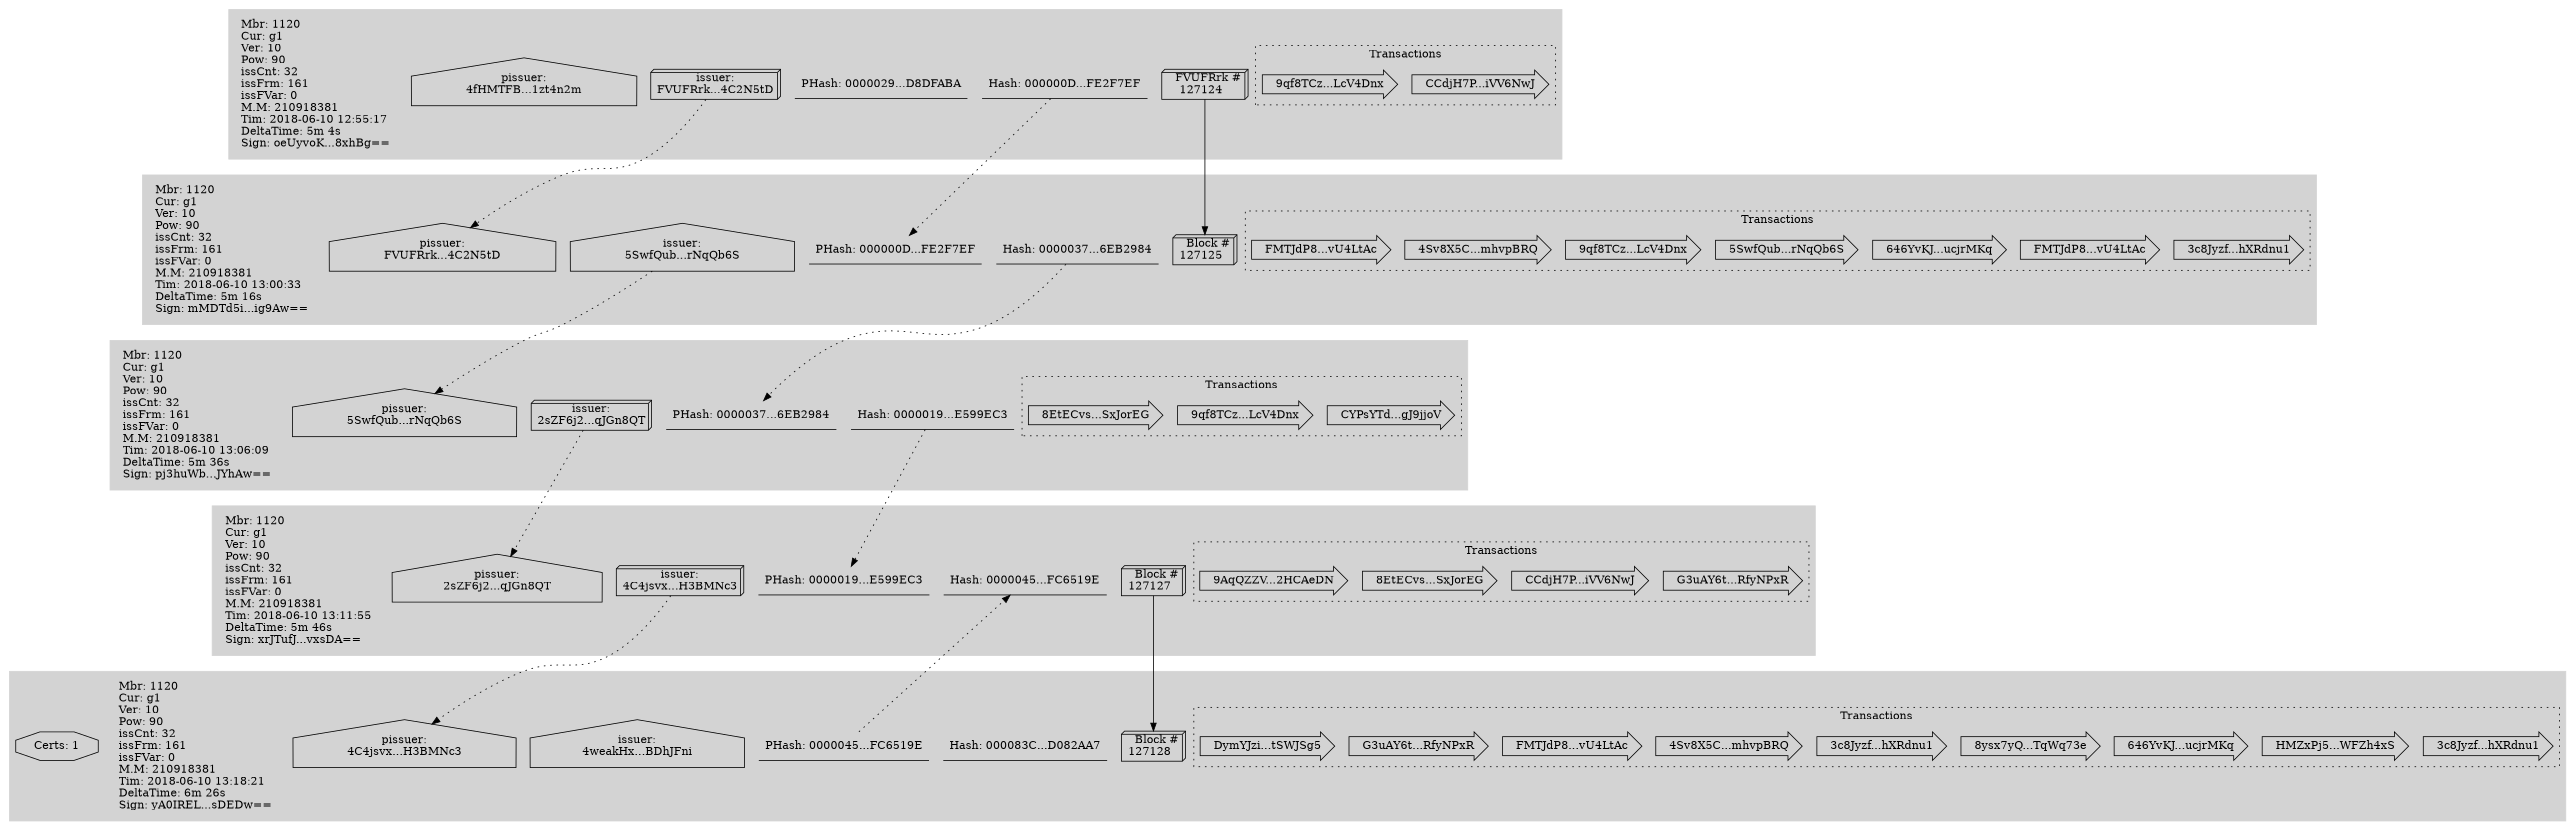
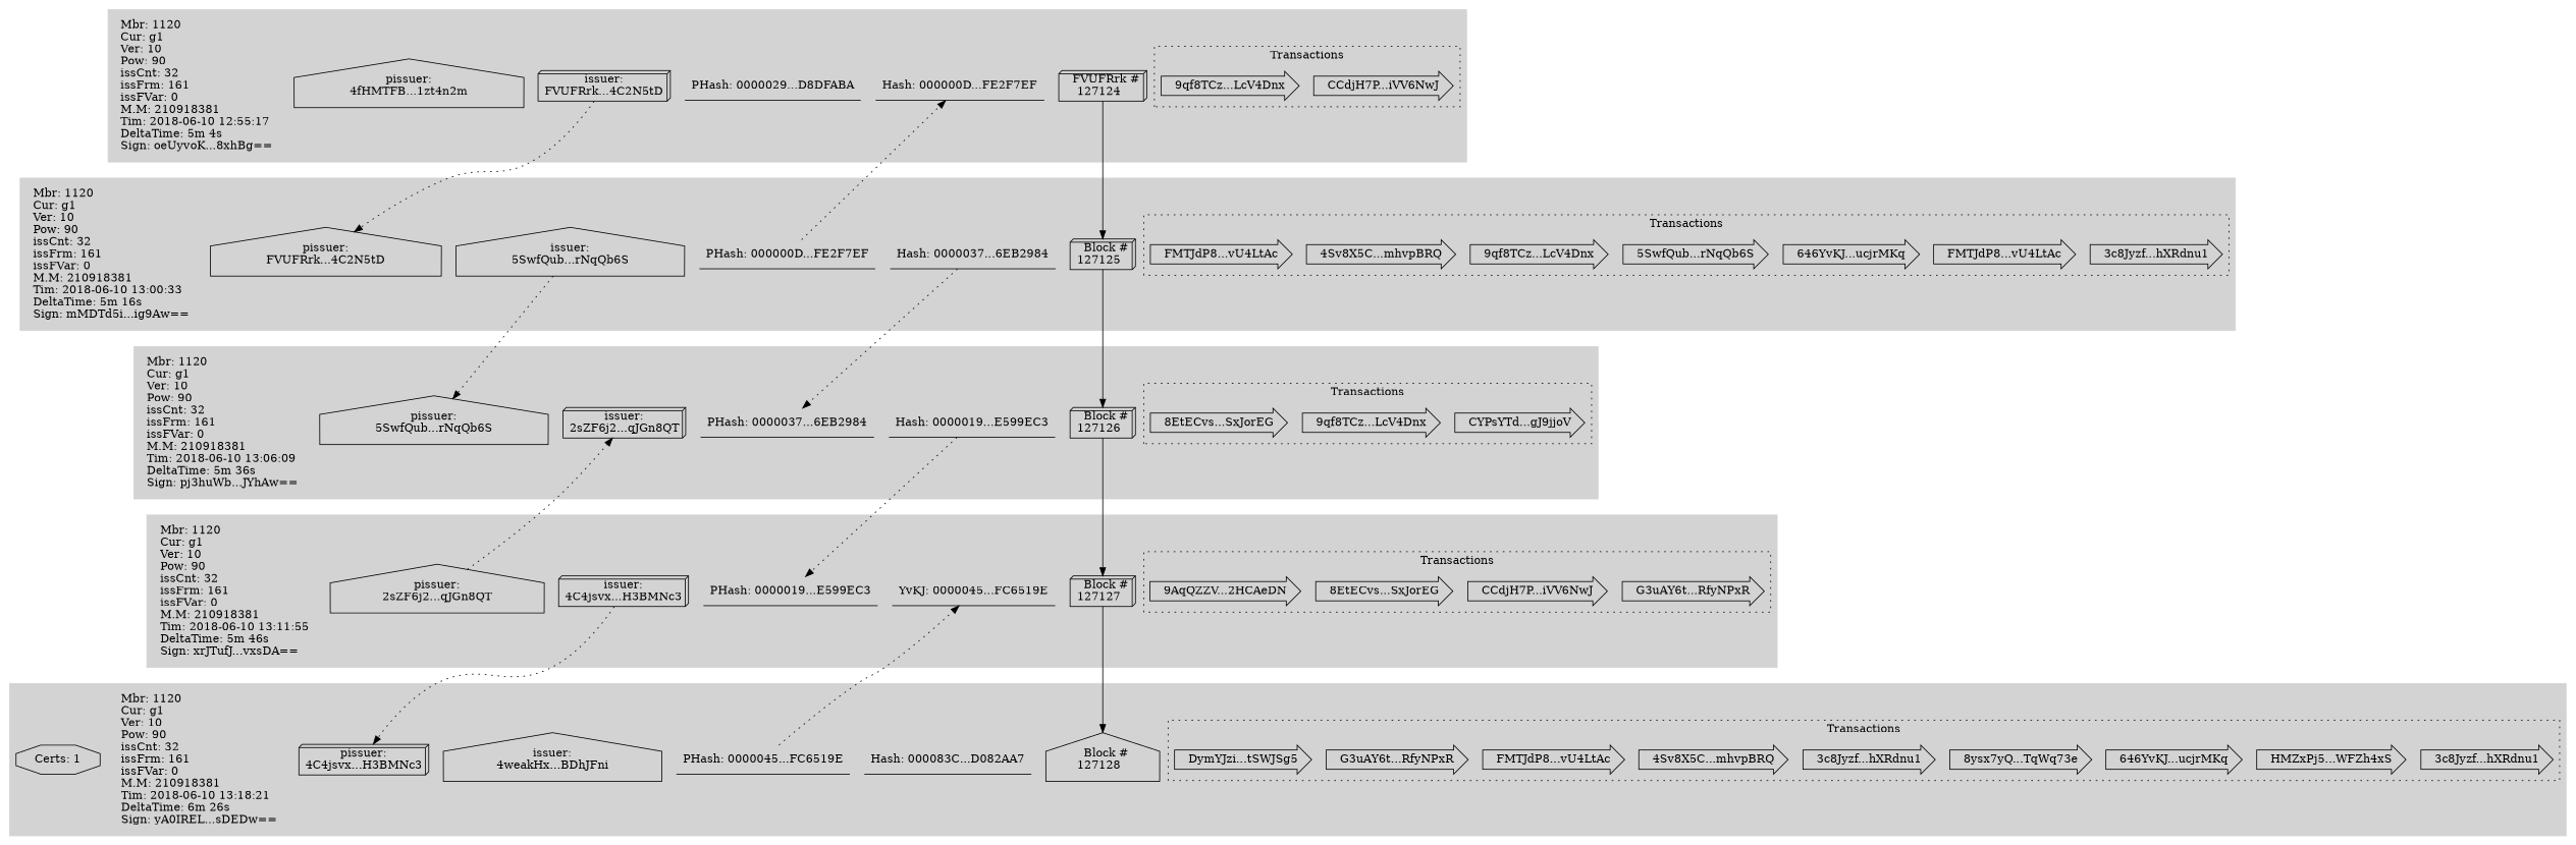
  digraph {
    rankdir=TB
    node [shape=rarrow]
    edge [weight=0 style=dotted]
    n1 [label="  CCdjH7P...iVV6NwJ  "]
    n2 [label="  9qf8TCz...LcV4Dnx  "]
    n3 [label="  FVUFRrk #\n127124  " shape=box3d]
    n4 [label="Hash: 000000D...FE2F7EF" shape=underline]
    n5 [label="PHash: 0000029...D8DFABA" shape=underline]
    n6 [label="issuer:\nFVUFRrk...4C2N5tD" shape=box3d]
    n7 [label="pissuer:\n4fHMTFB...1zt4n2m" shape=house]
    n8 [label="Mbr: 1120\lCur: g1\lVer: 10\lPow: 90\lissCnt: 32\lissFrm: 161\lissFVar: 0\lM.M: 210918381\lTim: 2018-06-10 12:55:17\lDeltaTime: 5m 4s\lSign: oeUyvoK...8xhBg==\l" labeljust=l shape=plaintext]
    n9 [label="  3c8Jyzf...hXRdnu1  "]
    n10 [label="  FMTJdP8...vU4LtAc  "]
    n11 [label="  646YvKJ...ucjrMKq  "]
    n12 [label="  5SwfQub...rNqQb6S  "]
    n13 [label="  9qf8TCz...LcV4Dnx  "]
    n14 [label="  4Sv8X5C...mhvpBRQ  "]
    n15 [label="  FMTJdP8...vU4LtAc  "]
    n16 [label="  Block #\n127125  " shape=box3d]
    n17 [label="Hash: 0000037...6EB2984" shape=underline]
    n18 [label="PHash: 000000D...FE2F7EF" shape=underline]
    n19 [label="issuer:\n5SwfQub...rNqQb6S" shape=house]
    n20 [label="pissuer:\nFVUFRrk...4C2N5tD" shape=house]
    n21 [label="Mbr: 1120\lCur: g1\lVer: 10\lPow: 90\lissCnt: 32\lissFrm: 161\lissFVar: 0\lM.M: 210918381\lTim: 2018-06-10 13:00:33\lDeltaTime: 5m 16s\lSign: mMDTd5i...ig9Aw==\l" labeljust=l shape=plaintext]
    n22 [label="  CYPsYTd...gJ9jjoV  "]
    n23 [label="  9qf8TCz...LcV4Dnx  "]
    n24 [label="  8EtECvs...SxJorEG  "]
+   n25 [label="  Block #\n127126  " shape=box3d]
    n26 [label="Hash: 0000019...E599EC3" shape=underline]
    n27 [label="PHash: 0000037...6EB2984" shape=underline]
    n28 [label="issuer:\n2sZF6j2...qJGn8QT" shape=box3d]
    n29 [label="pissuer:\n5SwfQub...rNqQb6S" shape=house]
    n30 [label="Mbr: 1120\lCur: g1\lVer: 10\lPow: 90\lissCnt: 32\lissFrm: 161\lissFVar: 0\lM.M: 210918381\lTim: 2018-06-10 13:06:09\lDeltaTime: 5m 36s\lSign: pj3huWb...JYhAw==\l" labeljust=l shape=plaintext]
    n31 [label="  G3uAY6t...RfyNPxR  "]
    n32 [label="  CCdjH7P...iVV6NwJ  "]
    n33 [label="  8EtECvs...SxJorEG  "]
    n34 [label="  9AqQZZV...2HCAeDN  "]
    n35 [label="  Block #\n127127  " shape=box3d]
-   n36 [label="Hash: 0000045...FC6519E" shape=underline]
+   n36 [label="YvKJ: 0000045...FC6519E" shape=underline]
    n37 [label="PHash: 0000019...E599EC3" shape=underline]
    n38 [label="issuer:\n4C4jsvx...H3BMNc3" shape=box3d]
    n39 [label="pissuer:\n2sZF6j2...qJGn8QT" shape=house]
    n40 [label="Mbr: 1120\lCur: g1\lVer: 10\lPow: 90\lissCnt: 32\lissFrm: 161\lissFVar: 0\lM.M: 210918381\lTim: 2018-06-10 13:11:55\lDeltaTime: 5m 46s\lSign: xrJTufJ...vxsDA==\l" labeljust=l shape=plaintext]
    n41 [label="  3c8Jyzf...hXRdnu1  "]
    n42 [label="  HMZxPj5...WFZh4xS  "]
    n43 [label="  646YvKJ...ucjrMKq  "]
    n44 [label="  8ysx7yQ...TqWq73e  "]
    n45 [label="  3c8Jyzf...hXRdnu1  "]
    n46 [label="  4Sv8X5C...mhvpBRQ  "]
    n47 [label="  FMTJdP8...vU4LtAc  "]
    n48 [label="  G3uAY6t...RfyNPxR  "]
    n49 [label="  DymYJzi...tSWJSg5  "]
-   n50 [label="  Block #\n127128  " shape=box3d]
+   n50 [label="  Block #\n127128  " shape=house]
    n51 [label="Hash: 000083C...D082AA7" shape=underline]
    n52 [label="PHash: 0000045...FC6519E" shape=underline]
    n53 [label="issuer:\n4weakHx...BDhJFni" shape=house]
-   n54 [label="pissuer:\n4C4jsvx...H3BMNc3" shape=house]
+   n54 [label="pissuer:\n4C4jsvx...H3BMNc3" shape=box3d]
    n55 [label="Mbr: 1120\lCur: g1\lVer: 10\lPow: 90\lissCnt: 32\lissFrm: 161\lissFVar: 0\lM.M: 210918381\lTim: 2018-06-10 13:18:21\lDeltaTime: 6m 26s\lSign: yA0IREL...sDEDw==\l" labeljust=l shape=plaintext]
    n56 [label="Certs: 1" shape=octagon]
    subgraph cluster_1 {
      color=lightgrey
      style=filled
      n3
      n4
      n5
      n6
      n7
      n8
      subgraph cluster_2 {
        color=black
        label=Transactions
        labelloc=t
        style=dotted
        n1
        n2
      }
    }
    subgraph cluster_3 {
      color=lightgrey
      style=filled
      n16
      n17
      n18
      n19
      n20
      n21
      subgraph cluster_4 {
        color=black
        label=Transactions
        labelloc=t
        style=dotted
        n9
        n10
        n11
        n12
        n13
        n14
        n15
      }
    }
    subgraph cluster_5 {
      color=lightgrey
      style=filled
+     n25
      n26
      n27
      n28
      n29
      n30
      subgraph cluster_6 {
        color=black
        label=Transactions
        labelloc=t
        style=dotted
        n22
        n23
        n24
      }
    }
    subgraph cluster_7 {
      color=lightgrey
      style=filled
      n35
      n36
      n37
      n38
      n39
      n40
      subgraph cluster_8 {
        color=black
        label=Transactions
        labelloc=t
        style=dotted
        n31
        n32
        n33
        n34
      }
    }
    subgraph cluster_9 {
      color=lightgrey
      style=filled
      n50
      n51
      n52
      n53
      n54
      n55
      n56
      subgraph cluster_10 {
        color=black
        label=Transactions
        labelloc=t
        style=dotted
        n41
        n42
        n43
        n44
        n45
        n46
        n47
        n48
        n49
      }
    }
    subgraph cluster_11 {
      color=black
    }
    n3 -> n16 [weight=10 style=""]
-   n4 -> n18
+   n18 -> n4
    n6 -> n20
+   n16 -> n25 [weight=10 style=""]
    n17 -> n27
    n19 -> n29
+   n25 -> n35 [weight=10 style=""]
    n26 -> n37
-   n28 -> n39
+   n39 -> n28
    n35 -> n50 [weight=10 style=""]
    n38 -> n54
    n52 -> n36
  }
